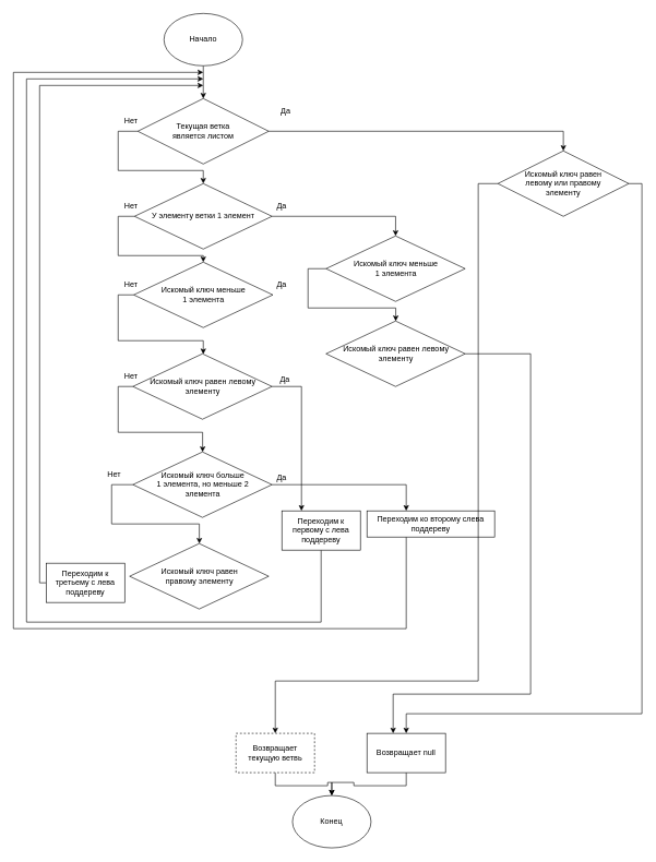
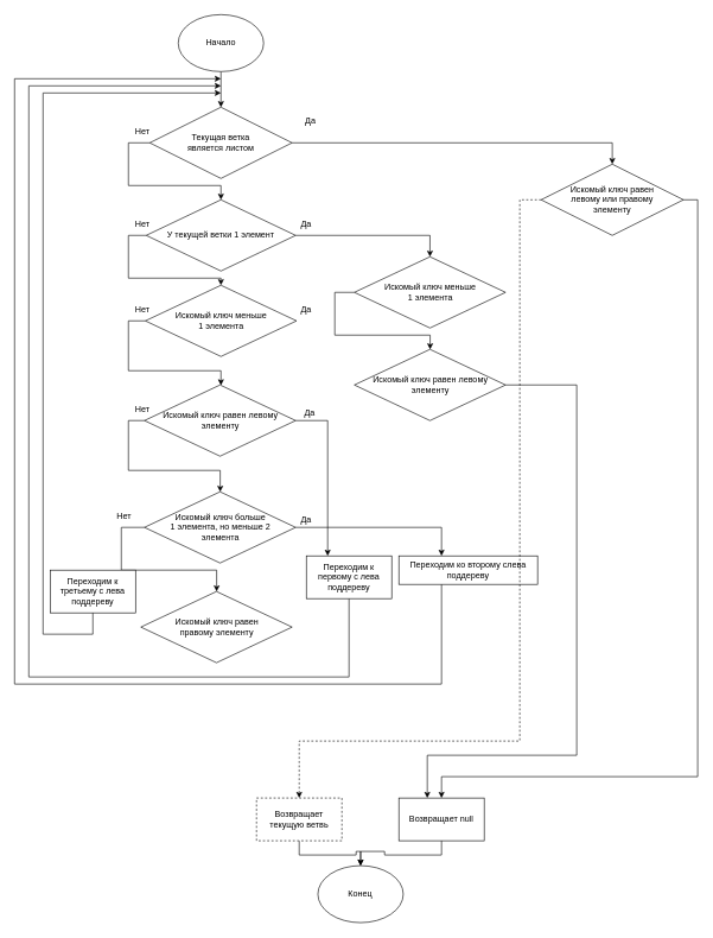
  <mxCell id="0" />
  <mxCell id="1" parent="0" />
  <mxCell id="2" style="edgeStyle=orthogonalEdgeStyle;rounded=0;orthogonalLoop=1;jettySize=auto;html=1;" edge="1" parent="1" source="3" target="6"><mxGeometry relative="1" as="geometry" /></mxCell>
  <mxCell id="3" value="Начало" style="ellipse;whiteSpace=wrap;html=1;" vertex="1" parent="1"><mxGeometry x="250" y="20" width="120" height="80" as="geometry" /></mxCell>
  <mxCell id="4" style="edgeStyle=orthogonalEdgeStyle;rounded=0;orthogonalLoop=1;jettySize=auto;html=1;" edge="1" parent="1" source="6" target="9"><mxGeometry relative="1" as="geometry"><Array as="points"><mxPoint x="180" y="200" /><mxPoint x="180" y="260" /><mxPoint x="310" y="260" /></Array></mxGeometry></mxCell>
  <mxCell id="5" style="edgeStyle=orthogonalEdgeStyle;rounded=0;orthogonalLoop=1;jettySize=auto;html=1;entryX=0.5;entryY=0;entryDx=0;entryDy=0;" edge="1" parent="1" source="6" target="38"><mxGeometry relative="1" as="geometry" /></mxCell>
  <mxCell id="6" value="&lt;div&gt;Текущая ветка &lt;br&gt;&lt;/div&gt;&lt;div&gt;является листом&lt;br&gt;&lt;/div&gt;" style="rhombus;whiteSpace=wrap;html=1;" vertex="1" parent="1"><mxGeometry x="210" y="150" width="200" height="100" as="geometry" /></mxCell>
  <mxCell id="7" style="edgeStyle=orthogonalEdgeStyle;rounded=0;orthogonalLoop=1;jettySize=auto;html=1;" edge="1" parent="1" source="9" target="11"><mxGeometry relative="1" as="geometry"><Array as="points"><mxPoint x="180" y="330" /><mxPoint x="180" y="390" /><mxPoint x="310" y="390" /></Array></mxGeometry></mxCell>
  <mxCell id="8" style="edgeStyle=orthogonalEdgeStyle;rounded=0;orthogonalLoop=1;jettySize=auto;html=1;entryX=0.5;entryY=0;entryDx=0;entryDy=0;" edge="1" parent="1" source="9" target="40"><mxGeometry relative="1" as="geometry" /></mxCell>
- <mxCell id="9" value="У элементу ветки 1 элемент" style="rhombus;whiteSpace=wrap;html=1;" vertex="1" parent="1"><mxGeometry x="205" y="280" width="210" height="100" as="geometry" /></mxCell>
+ <mxCell id="9" value="У текущей ветки 1 элемент" style="rhombus;whiteSpace=wrap;html=1;" vertex="1" parent="1"><mxGeometry x="205" y="280" width="210" height="100" as="geometry" /></mxCell>
  <mxCell id="10" style="edgeStyle=orthogonalEdgeStyle;rounded=0;orthogonalLoop=1;jettySize=auto;html=1;" edge="1" parent="1" source="11" target="14"><mxGeometry relative="1" as="geometry"><Array as="points"><mxPoint x="180" y="450" /><mxPoint x="180" y="520" /><mxPoint x="310" y="520" /></Array></mxGeometry></mxCell>
  <mxCell id="11" value="&lt;div&gt;Искомый ключ меньше&lt;/div&gt;&lt;div&gt; 1 элемента&lt;/div&gt;" style="rhombus;whiteSpace=wrap;html=1;" vertex="1" parent="1"><mxGeometry x="203.75" y="400" width="212.5" height="100" as="geometry" /></mxCell>
  <mxCell id="12" style="edgeStyle=orthogonalEdgeStyle;rounded=0;orthogonalLoop=1;jettySize=auto;html=1;" edge="1" parent="1" source="14" target="17"><mxGeometry relative="1" as="geometry"><Array as="points"><mxPoint x="180" y="590" /><mxPoint x="180" y="660" /><mxPoint x="309" y="660" /></Array></mxGeometry></mxCell>
  <mxCell id="13" style="edgeStyle=orthogonalEdgeStyle;rounded=0;orthogonalLoop=1;jettySize=auto;html=1;entryX=0.25;entryY=0;entryDx=0;entryDy=0;" edge="1" parent="1" source="14" target="26"><mxGeometry relative="1" as="geometry" /></mxCell>
  <mxCell id="14" value="Искомый ключ равен левому элементу" style="rhombus;whiteSpace=wrap;html=1;" vertex="1" parent="1"><mxGeometry x="202.5" y="540" width="212.5" height="100" as="geometry" /></mxCell>
  <mxCell id="15" style="edgeStyle=orthogonalEdgeStyle;rounded=0;orthogonalLoop=1;jettySize=auto;html=1;" edge="1" parent="1" source="17" target="28"><mxGeometry relative="1" as="geometry"><Array as="points"><mxPoint x="620" y="740" /></Array></mxGeometry></mxCell>
  <mxCell id="16" style="edgeStyle=orthogonalEdgeStyle;rounded=0;orthogonalLoop=1;jettySize=auto;html=1;" edge="1" parent="1" source="17" target="35"><mxGeometry relative="1" as="geometry"><Array as="points"><mxPoint x="170" y="740" /><mxPoint x="170" y="800" /><mxPoint x="304" y="800" /></Array></mxGeometry></mxCell>
  <mxCell id="17" value="&lt;div&gt;Искомый ключ больше&lt;/div&gt;&lt;div&gt; 1 элемента, но меньше 2&lt;/div&gt;&lt;div&gt;элемента&lt;br&gt;&lt;/div&gt;" style="rhombus;whiteSpace=wrap;html=1;" vertex="1" parent="1"><mxGeometry x="202.5" y="690" width="212.5" height="100" as="geometry" /></mxCell>
  <mxCell id="18" value="Конец" style="ellipse;whiteSpace=wrap;html=1;" vertex="1" parent="1"><mxGeometry x="446.25" y="1215" width="120" height="80" as="geometry" /></mxCell>
  <mxCell id="19" value="Нет" style="text;html=1;strokeColor=none;fillColor=none;align=center;verticalAlign=middle;whiteSpace=wrap;rounded=0;" vertex="1" parent="1"><mxGeometry x="170" y="170" width="60" height="30" as="geometry" /></mxCell>
  <mxCell id="20" value="&lt;div&gt;Да&lt;/div&gt;" style="text;html=1;strokeColor=none;fillColor=none;align=center;verticalAlign=middle;whiteSpace=wrap;rounded=0;" vertex="1" parent="1"><mxGeometry x="416.25" y="160" width="40" height="20" as="geometry" /></mxCell>
  <mxCell id="21" value="Нет" style="text;html=1;strokeColor=none;fillColor=none;align=center;verticalAlign=middle;whiteSpace=wrap;rounded=0;" vertex="1" parent="1"><mxGeometry x="170" y="300" width="60" height="30" as="geometry" /></mxCell>
  <mxCell id="22" value="Нет" style="text;html=1;strokeColor=none;fillColor=none;align=center;verticalAlign=middle;whiteSpace=wrap;rounded=0;" vertex="1" parent="1"><mxGeometry x="170" y="420" width="60" height="30" as="geometry" /></mxCell>
  <mxCell id="23" value="Нет" style="text;html=1;strokeColor=none;fillColor=none;align=center;verticalAlign=middle;whiteSpace=wrap;rounded=0;" vertex="1" parent="1"><mxGeometry x="170" y="560" width="60" height="30" as="geometry" /></mxCell>
  <mxCell id="24" value="Нет" style="text;html=1;strokeColor=none;fillColor=none;align=center;verticalAlign=middle;whiteSpace=wrap;rounded=0;" vertex="1" parent="1"><mxGeometry x="143.75" y="710" width="60" height="30" as="geometry" /></mxCell>
  <mxCell id="25" style="edgeStyle=orthogonalEdgeStyle;rounded=0;orthogonalLoop=1;jettySize=auto;html=1;" edge="1" parent="1" source="26"><mxGeometry relative="1" as="geometry"><mxPoint x="310" y="120" as="targetPoint" /><Array as="points"><mxPoint x="490" y="950" /><mxPoint x="40" y="950" /><mxPoint x="40" y="120" /></Array></mxGeometry></mxCell>
  <mxCell id="26" value="Переходим к первому с лева поддереву" style="rounded=0;whiteSpace=wrap;html=1;" vertex="1" parent="1"><mxGeometry x="430" y="780" width="120" height="60" as="geometry" /></mxCell>
  <mxCell id="27" style="edgeStyle=orthogonalEdgeStyle;rounded=0;orthogonalLoop=1;jettySize=auto;html=1;" edge="1" parent="1" source="28"><mxGeometry relative="1" as="geometry"><mxPoint x="310" y="110" as="targetPoint" /><Array as="points"><mxPoint x="620" y="960" /><mxPoint x="20" y="960" /><mxPoint x="20" y="110" /></Array></mxGeometry></mxCell>
  <mxCell id="28" value="Переходим ко второму слева поддереву " style="rounded=0;whiteSpace=wrap;html=1;" vertex="1" parent="1"><mxGeometry x="560" y="780" width="195" height="40" as="geometry" /></mxCell>
  <mxCell id="29" style="edgeStyle=orthogonalEdgeStyle;rounded=0;orthogonalLoop=1;jettySize=auto;html=1;" edge="1" parent="1" source="30"><mxGeometry relative="1" as="geometry"><mxPoint x="310" y="130" as="targetPoint" /><Array as="points"><mxPoint x="60" y="890" /><mxPoint x="60" y="130" /></Array></mxGeometry></mxCell>
- <mxCell id="30" value="Переходим к третьему с лева поддереву" style="rounded=0;whiteSpace=wrap;html=1;" vertex="1" parent="1"><mxGeometry x="70" y="860" width="120" height="60" as="geometry" /></mxCell>
+ <mxCell id="30" value="Переходим к третьему с лева поддереву" style="rounded=0;whiteSpace=wrap;html=1;" vertex="1" parent="1"><mxGeometry x="70" y="800" width="120" height="60" as="geometry" /></mxCell>
  <mxCell id="31" value="&lt;div&gt;Да&lt;/div&gt;" style="text;html=1;strokeColor=none;fillColor=none;align=center;verticalAlign=middle;whiteSpace=wrap;rounded=0;" vertex="1" parent="1"><mxGeometry x="410" y="305" width="40" height="20" as="geometry" /></mxCell>
  <mxCell id="32" value="&lt;div&gt;Да&lt;/div&gt;" style="text;html=1;strokeColor=none;fillColor=none;align=center;verticalAlign=middle;whiteSpace=wrap;rounded=0;" vertex="1" parent="1"><mxGeometry x="410" y="425" width="40" height="20" as="geometry" /></mxCell>
  <mxCell id="33" value="&lt;div&gt;Да&lt;/div&gt;" style="text;html=1;strokeColor=none;fillColor=none;align=center;verticalAlign=middle;whiteSpace=wrap;rounded=0;" vertex="1" parent="1"><mxGeometry x="415" y="570" width="40" height="20" as="geometry" /></mxCell>
  <mxCell id="34" value="&lt;div&gt;Да&lt;/div&gt;" style="text;html=1;strokeColor=none;fillColor=none;align=center;verticalAlign=middle;whiteSpace=wrap;rounded=0;" vertex="1" parent="1"><mxGeometry x="410" y="720" width="40" height="20" as="geometry" /></mxCell>
  <mxCell id="35" value="&lt;div&gt;Искомый ключ равен&lt;/div&gt;&lt;div&gt; правому элементу &lt;br&gt;&lt;/div&gt;" style="rhombus;whiteSpace=wrap;html=1;" vertex="1" parent="1"><mxGeometry x="197.5" y="830" width="212.5" height="100" as="geometry" /></mxCell>
  <mxCell id="36" style="edgeStyle=orthogonalEdgeStyle;rounded=0;orthogonalLoop=1;jettySize=auto;html=1;entryX=0.5;entryY=0;entryDx=0;entryDy=0;" edge="1" parent="1" source="38" target="44"><mxGeometry relative="1" as="geometry"><mxPoint x="950" y="1115.882" as="targetPoint" /><Array as="points"><mxPoint x="980" y="280" /><mxPoint x="980" y="1090" /><mxPoint x="620" y="1090" /></Array></mxGeometry></mxCell>
- <mxCell id="37" style="edgeStyle=orthogonalEdgeStyle;rounded=0;orthogonalLoop=1;jettySize=auto;html=1;" edge="1" parent="1" source="38" target="46"><mxGeometry relative="1" as="geometry"><mxPoint x="850" y="1125.882" as="targetPoint" /><Array as="points"><mxPoint x="730" y="280" /><mxPoint x="730" y="1040" /><mxPoint x="420" y="1040" /></Array></mxGeometry></mxCell>
+ <mxCell id="37" style="edgeStyle=orthogonalEdgeStyle;rounded=0;orthogonalLoop=1;jettySize=auto;html=1;dashed=1;" edge="1" parent="1" source="38" target="46"><mxGeometry relative="1" as="geometry"><mxPoint x="850" y="1125.882" as="targetPoint" /><Array as="points"><mxPoint x="730" y="280" /><mxPoint x="730" y="1040" /><mxPoint x="420" y="1040" /></Array></mxGeometry></mxCell>
  <mxCell id="38" value="&lt;div&gt;Искомый ключ равен &lt;br&gt;&lt;/div&gt;&lt;div&gt;левому или правому &lt;br&gt;&lt;/div&gt;&lt;div&gt;элементу&lt;br&gt;&lt;/div&gt;" style="rhombus;whiteSpace=wrap;html=1;" vertex="1" parent="1"><mxGeometry x="760" y="230" width="200" height="100" as="geometry" /></mxCell>
  <mxCell id="39" style="edgeStyle=orthogonalEdgeStyle;rounded=0;orthogonalLoop=1;jettySize=auto;html=1;exitX=0;exitY=0.5;exitDx=0;exitDy=0;" edge="1" parent="1" source="40" target="42"><mxGeometry relative="1" as="geometry"><Array as="points"><mxPoint x="470" y="410" /><mxPoint x="470" y="470" /><mxPoint x="604" y="470" /></Array></mxGeometry></mxCell>
  <mxCell id="40" value="&lt;div&gt;Искомый ключ меньше&lt;/div&gt;&lt;div&gt; 1 элемента&lt;/div&gt;" style="rhombus;whiteSpace=wrap;html=1;" vertex="1" parent="1"><mxGeometry x="497.5" y="360" width="212.5" height="100" as="geometry" /></mxCell>
  <mxCell id="41" style="edgeStyle=orthogonalEdgeStyle;rounded=0;orthogonalLoop=1;jettySize=auto;html=1;" edge="1" parent="1" source="42" target="44"><mxGeometry relative="1" as="geometry"><Array as="points"><mxPoint x="810" y="540" /><mxPoint x="810" y="1060" /><mxPoint x="600" y="1060" /></Array></mxGeometry></mxCell>
  <mxCell id="42" value="Искомый ключ равен левому элементу" style="rhombus;whiteSpace=wrap;html=1;" vertex="1" parent="1"><mxGeometry x="497.5" y="490" width="212.5" height="100" as="geometry" /></mxCell>
  <mxCell id="43" style="edgeStyle=orthogonalEdgeStyle;rounded=0;orthogonalLoop=1;jettySize=auto;html=1;" edge="1" parent="1" source="44" target="18"><mxGeometry relative="1" as="geometry" /></mxCell>
  <mxCell id="44" value="Возвращает null" style="rounded=0;whiteSpace=wrap;html=1;" vertex="1" parent="1"><mxGeometry x="560" y="1120" width="120" height="60" as="geometry" /></mxCell>
  <mxCell id="45" style="edgeStyle=orthogonalEdgeStyle;rounded=0;orthogonalLoop=1;jettySize=auto;html=1;" edge="1" parent="1" source="46" target="18"><mxGeometry relative="1" as="geometry" /></mxCell>
  <mxCell id="46" value="Возвращает текущую ветвь" style="rounded=0;whiteSpace=wrap;html=1;dashed=1;" vertex="1" parent="1"><mxGeometry x="360" y="1120" width="120" height="60" as="geometry" /></mxCell>
